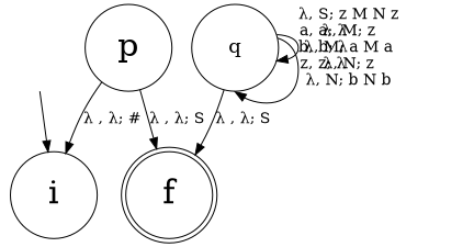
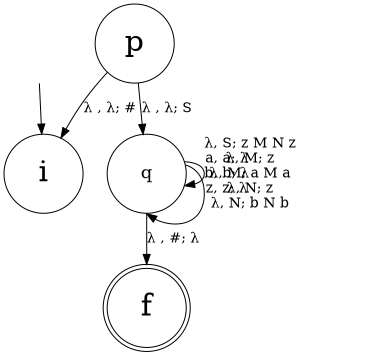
  digraph {
    diredgeconstraints=True
    rankdir=TB
    node [fontcolor=black fontsize=30 shape=circle]
    "" [fontsize=18 height=1.1 shape=none]
    i [height=1.1]
    p [height=1.1]
    q [fontsize=18 height=1.1]
    f [height=1.1 shape=doublecircle]
    "" -> i
    p -> i [label="λ , λ; #"]
-   p -> f [label="λ , λ; S"]
+   p -> q [label="λ , λ; S"]
    q -> q [label="λ, S; z M N z\nλ, M; z\nλ, M; a M a\nλ, N; z\nλ, N; b N b\n"]
    q -> q [headport=s label="a, a; λ\nb, b; λ\nz, z; λ\n"]
-   q -> f [label="λ , λ; S"]
+   q -> f [label="λ , #; λ"]
  }
